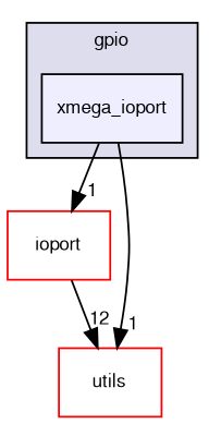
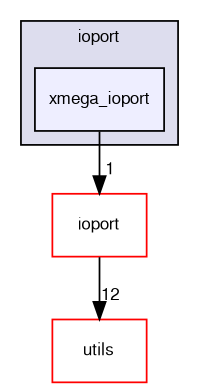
  digraph {
    compound=true
    node [fillcolor=white fontname=FreeSans fontsize=10 shape=box style=filled color=red]
    edge [headlabel=1 labeldistance=1.5 labelfontname=FreeSans labelfontsize=10]
    n1 [fillcolor="#eeeeff" label=xmega_ioport pencolor=black color=""]
    n2 [label=ioport]
    n3 [label=utils]
    subgraph cluster_1 {
      bgcolor="#ddddee"
      fontname=FreeSans
      fontsize=10
-     label=gpio
+     label=ioport
      pencolor=black
      n1
    }
    n1 -> n2
-   n1 -> n3
    n2 -> n3 [headlabel=12]
  }
